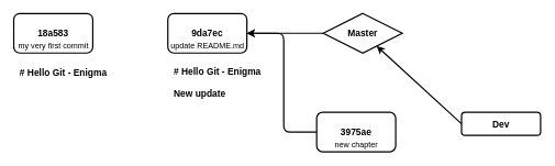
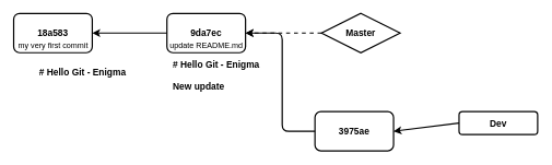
  <mxCell id="0" />
  <mxCell id="1" parent="0" />
  <mxCell id="2" value="&lt;font color=&quot;#000000&quot; style=&quot;font-size: 14px&quot;&gt;&lt;b&gt;9da7ec&lt;/b&gt;&lt;/font&gt;" style="rounded=1;whiteSpace=wrap;html=1;fillColor=none;strokeColor=#000000;strokeWidth=2;" vertex="1" parent="1"><mxGeometry x="254" y="20" width="120" height="60" as="geometry" /></mxCell>
  <mxCell id="3" value="&lt;font color=&quot;#000000&quot; style=&quot;font-size: 14px&quot;&gt;&lt;b&gt;18a583&lt;/b&gt;&lt;/font&gt;" style="rounded=1;whiteSpace=wrap;html=1;strokeColor=#000000;strokeWidth=2;fillColor=none;" vertex="1" parent="1"><mxGeometry x="20" y="20" width="120" height="60" as="geometry" /></mxCell>
- <mxCell id="5" value="&lt;font color=&quot;#000000&quot; style=&quot;font-size: 14px&quot;&gt;&lt;b&gt;# Hello Git - Enigma&lt;/b&gt;&lt;/font&gt;" style="text;html=1;align=center;verticalAlign=middle;resizable=0;points=[];autosize=1;strokeColor=none;fillColor=none;" vertex="1" parent="1"><mxGeometry x="20" y="100" width="150" height="20" as="geometry" /></mxCell>
- <mxCell id="6" value="&lt;div style=&quot;text-align: left&quot;&gt;&lt;b style=&quot;color: rgb(0 , 0 , 0) ; font-size: 14px&quot;&gt;# Hello Git - Enigma&lt;/b&gt;&lt;/div&gt;&lt;div style=&quot;text-align: left&quot;&gt;&lt;font color=&quot;#000000&quot;&gt;&lt;span style=&quot;font-size: 14px&quot;&gt;&lt;b&gt;&lt;br&gt;&lt;/b&gt;&lt;/span&gt;&lt;/font&gt;&lt;/div&gt;&lt;b style=&quot;color: rgb(0 , 0 , 0) ; font-size: 14px&quot;&gt;&lt;div style=&quot;text-align: left&quot;&gt;&lt;b&gt;New update&lt;/b&gt;&lt;/div&gt;&lt;/b&gt;" style="text;html=1;align=center;verticalAlign=middle;resizable=0;points=[];autosize=1;strokeColor=none;fillColor=none;" vertex="1" parent="1"><mxGeometry x="254" y="100" width="150" height="50" as="geometry" /></mxCell>
+ <mxCell id="4" value="" style="endArrow=classic;html=1;entryX=1;entryY=0.5;entryDx=0;entryDy=0;exitX=0;exitY=0.5;exitDx=0;exitDy=0;strokeWidth=2;strokeColor=#000000;" edge="1" parent="1" source="2" target="3"><mxGeometry width="50" height="50" relative="1" as="geometry"><mxPoint x="210" y="80" as="sourcePoint" /><mxPoint x="280" y="30" as="targetPoint" /></mxGeometry></mxCell>
+ <mxCell id="5" value="&lt;font color=&quot;#000000&quot; style=&quot;font-size: 14px&quot;&gt;&lt;b&gt;# Hello Git - Enigma&lt;/b&gt;&lt;/font&gt;" style="text;html=1;align=center;verticalAlign=middle;resizable=0;points=[];autosize=1;strokeColor=none;fillColor=none;" vertex="1" parent="1"><mxGeometry x="50" y="100" width="150" height="20" as="geometry" /></mxCell>
+ <mxCell id="6" value="&lt;div style=&quot;text-align: left&quot;&gt;&lt;b style=&quot;color: rgb(0 , 0 , 0) ; font-size: 14px&quot;&gt;# Hello Git - Enigma&lt;/b&gt;&lt;/div&gt;&lt;div style=&quot;text-align: left&quot;&gt;&lt;font color=&quot;#000000&quot;&gt;&lt;span style=&quot;font-size: 14px&quot;&gt;&lt;b&gt;&lt;br&gt;&lt;/b&gt;&lt;/span&gt;&lt;/font&gt;&lt;/div&gt;&lt;b style=&quot;color: rgb(0 , 0 , 0) ; font-size: 14px&quot;&gt;&lt;div style=&quot;text-align: left&quot;&gt;&lt;b&gt;New update&lt;/b&gt;&lt;/div&gt;&lt;/b&gt;" style="text;html=1;align=center;verticalAlign=middle;resizable=0;points=[];autosize=1;strokeColor=none;fillColor=none;" vertex="1" parent="1"><mxGeometry x="254" y="90" width="150" height="50" as="geometry" /></mxCell>
  <mxCell id="7" value="&lt;font color=&quot;#000000&quot;&gt;my very first commit&lt;/font&gt;" style="text;html=1;align=center;verticalAlign=middle;resizable=0;points=[];autosize=1;strokeColor=none;fillColor=none;" vertex="1" parent="1"><mxGeometry x="20" y="60" width="120" height="20" as="geometry" /></mxCell>
  <mxCell id="8" value="&lt;font color=&quot;#000000&quot;&gt;update README.md&lt;/font&gt;" style="text;html=1;align=center;verticalAlign=middle;resizable=0;points=[];autosize=1;strokeColor=none;fillColor=none;" vertex="1" parent="1"><mxGeometry x="249" y="60" width="130" height="20" as="geometry" /></mxCell>
  <mxCell id="9" value="&lt;b&gt;&lt;font style=&quot;font-size: 14px&quot; color=&quot;#000000&quot;&gt;Master&lt;/font&gt;&lt;/b&gt;" style="rhombus;whiteSpace=wrap;html=1;fillColor=none;strokeColor=#000000;strokeWidth=2;" vertex="1" parent="1"><mxGeometry x="490" y="20" width="120" height="60" as="geometry" /></mxCell>
- <mxCell id="10" value="" style="endArrow=classic;html=1;exitX=0;exitY=0.5;exitDx=0;exitDy=0;entryX=1;entryY=0.5;entryDx=0;entryDy=0;strokeWidth=2;strokeColor=#000000;" edge="1" parent="1" source="9" target="2"><mxGeometry width="50" height="50" relative="1" as="geometry"><mxPoint x="460" y="-10" as="sourcePoint" /><mxPoint x="510" y="-60" as="targetPoint" /></mxGeometry></mxCell>
+ <mxCell id="10" value="" style="endArrow=classic;html=1;exitX=0;exitY=0.5;exitDx=0;exitDy=0;entryX=1;entryY=0.5;entryDx=0;entryDy=0;strokeWidth=2;strokeColor=#000000;dashed=1;" edge="1" parent="1" source="9" target="2"><mxGeometry width="50" height="50" relative="1" as="geometry"><mxPoint x="460" y="-10" as="sourcePoint" /><mxPoint x="510" y="-60" as="targetPoint" /></mxGeometry></mxCell>
  <mxCell id="11" value="&lt;b&gt;&lt;font style=&quot;font-size: 14px&quot; color=&quot;#000000&quot;&gt;Dev&lt;/font&gt;&lt;/b&gt;" style="rounded=1;whiteSpace=wrap;html=1;fillColor=none;strokeColor=#000000;strokeWidth=2;" vertex="1" parent="1"><mxGeometry x="700" y="170" width="120" height="35" as="geometry" /></mxCell>
  <mxCell id="12" value="&lt;font color=&quot;#000000&quot;&gt;&lt;span style=&quot;font-size: 14px&quot;&gt;&lt;b&gt;3975ae&lt;/b&gt;&lt;/span&gt;&lt;/font&gt;" style="rounded=1;whiteSpace=wrap;html=1;fillColor=none;strokeColor=#000000;strokeWidth=2;" vertex="1" parent="1"><mxGeometry x="480" y="170" width="120" height="60" as="geometry" /></mxCell>
- <mxCell id="13" value="&lt;font color=&quot;#000000&quot;&gt;new chapter&lt;/font&gt;" style="text;html=1;align=center;verticalAlign=middle;resizable=0;points=[];autosize=1;strokeColor=none;fillColor=none;" vertex="1" parent="1"><mxGeometry x="500" y="210" width="80" height="20" as="geometry" /></mxCell>
  <mxCell id="14" value="" style="endArrow=classic;html=1;exitX=0;exitY=0.5;exitDx=0;exitDy=0;strokeWidth=2;strokeColor=#000000;edgeStyle=orthogonalEdgeStyle;entryX=1;entryY=0.5;entryDx=0;entryDy=0;" edge="1" parent="1" source="12" target="2"><mxGeometry width="50" height="50" relative="1" as="geometry"><mxPoint x="230" y="320" as="sourcePoint" /><mxPoint x="370" y="50" as="targetPoint" /><Array as="points"><mxPoint x="430" y="200" /><mxPoint x="430" y="50" /></Array></mxGeometry></mxCell>
- <mxCell id="15" value="" style="endArrow=classic;html=1;strokeColor=#000000;strokeWidth=2;exitX=0;exitY=0.5;exitDx=0;exitDy=0;" edge="1" parent="1" source="11" target="9"><mxGeometry width="50" height="50" relative="1" as="geometry"><mxPoint x="340" y="150" as="sourcePoint" /><mxPoint x="390" y="100" as="targetPoint" /></mxGeometry></mxCell>
+ <mxCell id="15" value="" style="endArrow=classic;html=1;strokeColor=#000000;strokeWidth=2;exitX=0;exitY=0.5;exitDx=0;exitDy=0;entryX=1;entryY=0.5;entryDx=0;entryDy=0;" edge="1" parent="1" source="11" target="12"><mxGeometry width="50" height="50" relative="1" as="geometry"><mxPoint x="340" y="150" as="sourcePoint" /><mxPoint x="390" y="100" as="targetPoint" /></mxGeometry></mxCell>
